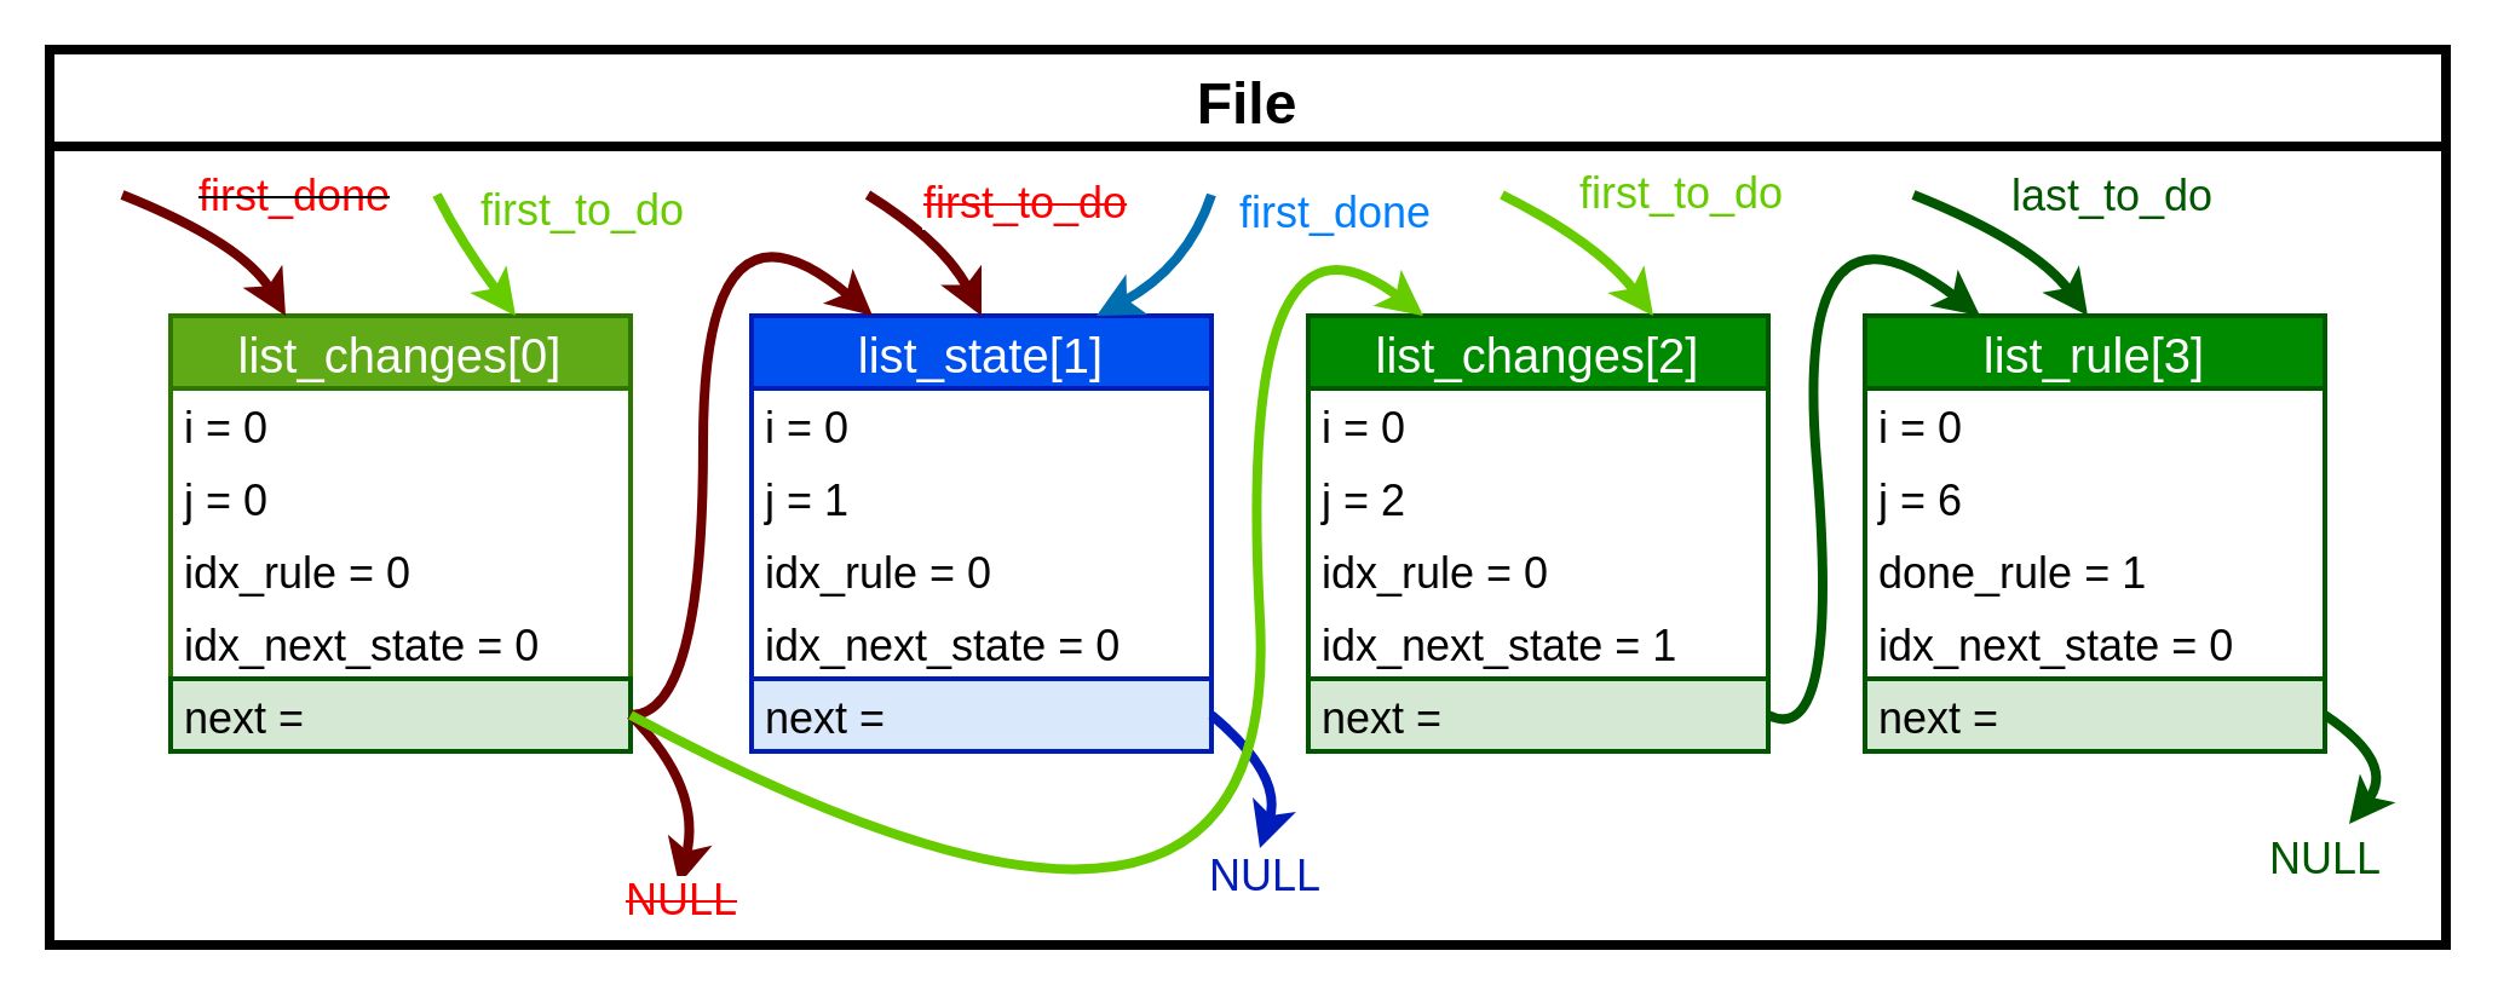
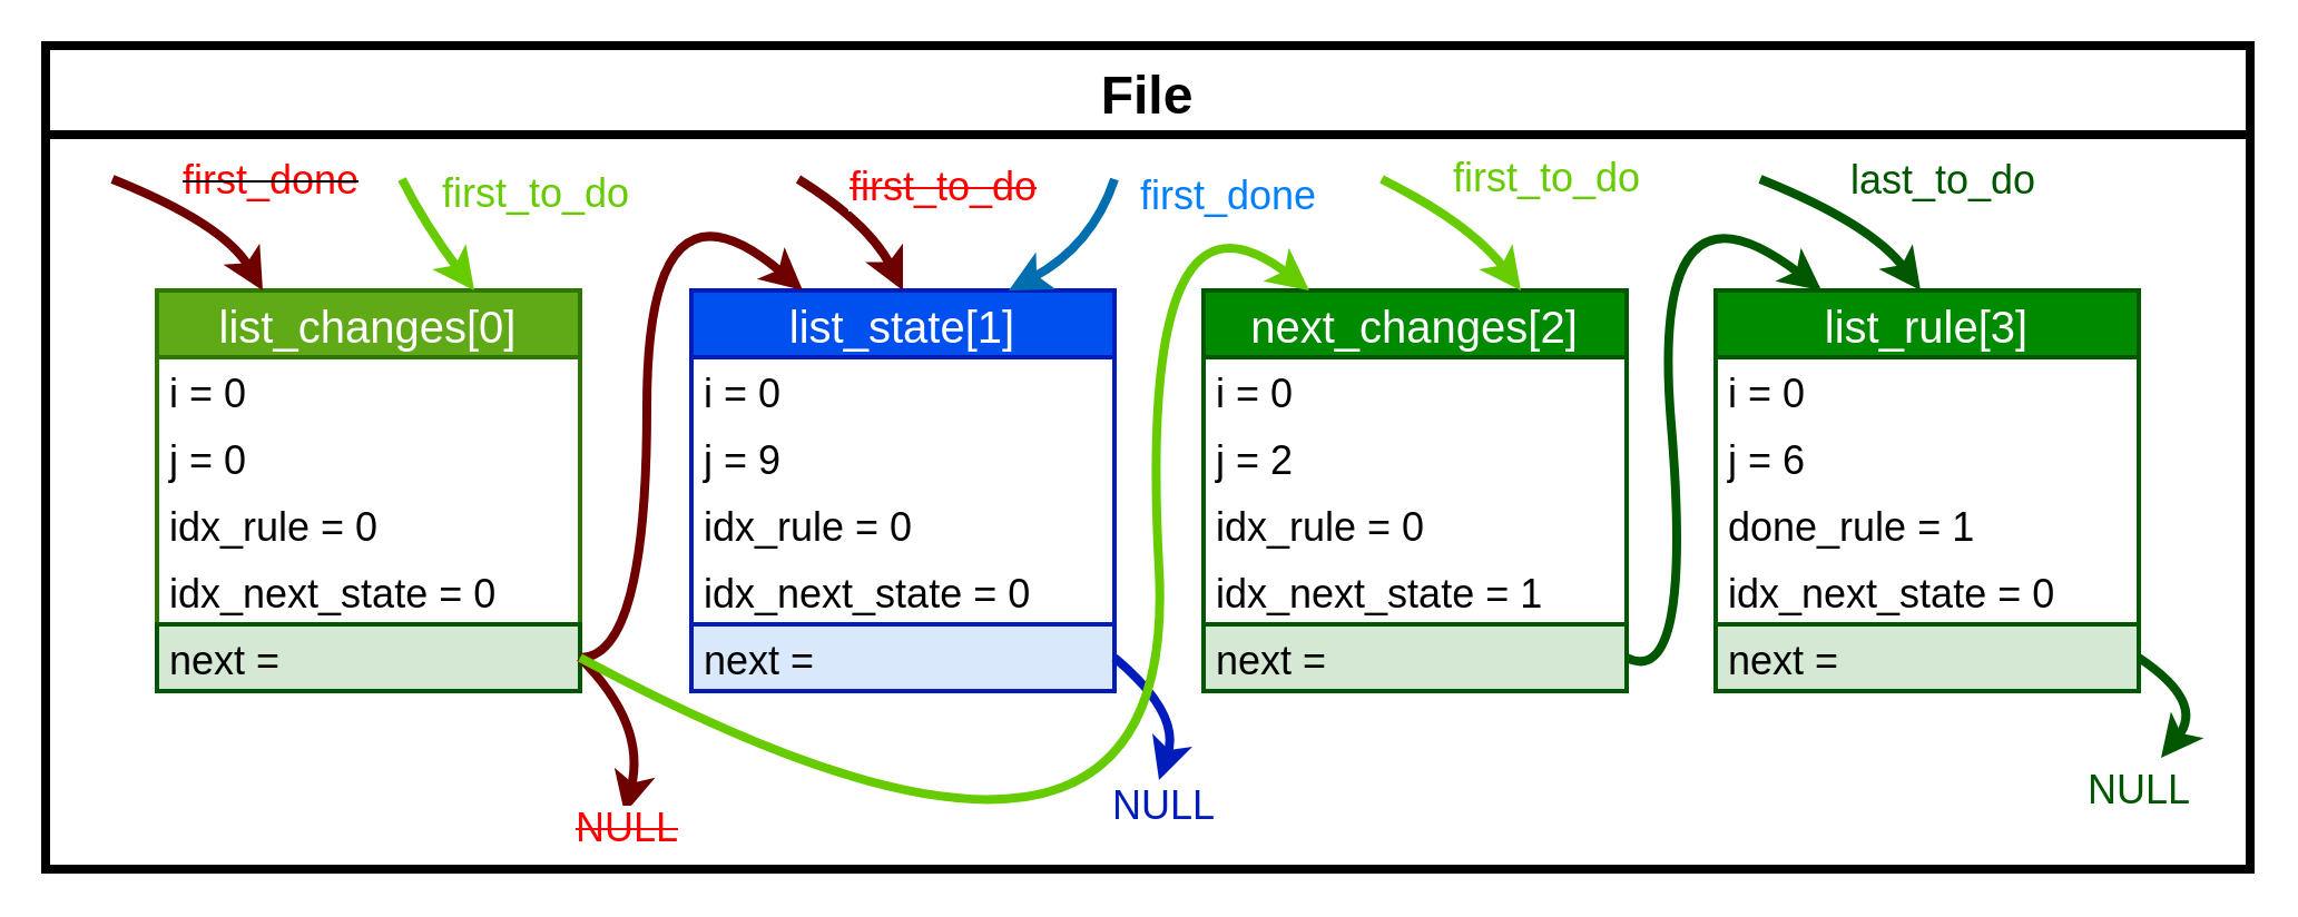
  <mxCell id="0" />
  <mxCell id="1" parent="0" />
  <mxCell id="2" value="File" style="swimlane;strokeWidth=4;fontSize=24;startSize=40;" parent="1" vertex="1"><mxGeometry x="20" y="20" width="990" height="370" as="geometry" /></mxCell>
  <mxCell id="3" value="list_changes[0]" style="swimlane;fontStyle=0;childLayout=stackLayout;horizontal=1;startSize=30;horizontalStack=0;resizeParent=1;resizeParentMax=0;resizeLast=0;collapsible=1;marginBottom=0;fontSize=20;strokeWidth=2;fillColor=#60a917;strokeColor=#2D7600;fontColor=#ffffff;" parent="2" vertex="1"><mxGeometry x="50" y="110" width="190" height="180" as="geometry" /></mxCell>
  <mxCell id="4" value="i = 0" style="text;strokeColor=none;fillColor=none;align=left;verticalAlign=middle;spacingLeft=4;spacingRight=4;overflow=hidden;points=[[0,0.5],[1,0.5]];portConstraint=eastwest;rotatable=0;fontSize=18;" parent="3" vertex="1"><mxGeometry y="30" width="190" height="30" as="geometry" /></mxCell>
  <mxCell id="5" value="j = 0" style="text;strokeColor=none;fillColor=none;align=left;verticalAlign=middle;spacingLeft=4;spacingRight=4;overflow=hidden;points=[[0,0.5],[1,0.5]];portConstraint=eastwest;rotatable=0;fontSize=18;" parent="3" vertex="1"><mxGeometry y="60" width="190" height="30" as="geometry" /></mxCell>
  <mxCell id="6" value="idx_rule = 0" style="text;strokeColor=none;fillColor=none;align=left;verticalAlign=middle;spacingLeft=4;spacingRight=4;overflow=hidden;points=[[0,0.5],[1,0.5]];portConstraint=eastwest;rotatable=0;fontSize=18;" parent="3" vertex="1"><mxGeometry y="90" width="190" height="30" as="geometry" /></mxCell>
  <mxCell id="7" value="idx_next_state = 0" style="text;strokeColor=none;fillColor=none;align=left;verticalAlign=middle;spacingLeft=4;spacingRight=4;overflow=hidden;points=[[0,0.5],[1,0.5]];portConstraint=eastwest;rotatable=0;fontSize=18;" parent="3" vertex="1"><mxGeometry y="120" width="190" height="30" as="geometry" /></mxCell>
  <mxCell id="8" value="next =" style="text;strokeColor=#005700;fillColor=#d5e8d4;align=left;verticalAlign=middle;spacingLeft=4;spacingRight=4;overflow=hidden;points=[[0,0.5],[1,0.5]];portConstraint=eastwest;rotatable=0;fontSize=18;strokeWidth=2;" vertex="1" parent="3"><mxGeometry y="150" width="190" height="30" as="geometry" /></mxCell>
- <mxCell id="9" value="list_changes[2]" style="swimlane;fontStyle=0;childLayout=stackLayout;horizontal=1;startSize=30;horizontalStack=0;resizeParent=1;resizeParentMax=0;resizeLast=0;collapsible=1;marginBottom=0;fontSize=20;strokeWidth=2;fillColor=#008a00;strokeColor=#005700;fontColor=#ffffff;" parent="2" vertex="1"><mxGeometry x="520" y="110" width="190" height="180" as="geometry" /></mxCell>
+ <mxCell id="9" value="next_changes[2]" style="swimlane;fontStyle=0;childLayout=stackLayout;horizontal=1;startSize=30;horizontalStack=0;resizeParent=1;resizeParentMax=0;resizeLast=0;collapsible=1;marginBottom=0;fontSize=20;strokeWidth=2;fillColor=#008a00;strokeColor=#005700;fontColor=#ffffff;" parent="2" vertex="1"><mxGeometry x="520" y="110" width="190" height="180" as="geometry" /></mxCell>
  <mxCell id="10" value="i = 0" style="text;strokeColor=none;fillColor=none;align=left;verticalAlign=middle;spacingLeft=4;spacingRight=4;overflow=hidden;points=[[0,0.5],[1,0.5]];portConstraint=eastwest;rotatable=0;fontSize=18;" parent="9" vertex="1"><mxGeometry y="30" width="190" height="30" as="geometry" /></mxCell>
  <mxCell id="11" value="j = 2" style="text;strokeColor=none;fillColor=none;align=left;verticalAlign=middle;spacingLeft=4;spacingRight=4;overflow=hidden;points=[[0,0.5],[1,0.5]];portConstraint=eastwest;rotatable=0;fontSize=18;" parent="9" vertex="1"><mxGeometry y="60" width="190" height="30" as="geometry" /></mxCell>
  <mxCell id="12" value="idx_rule = 0" style="text;strokeColor=none;fillColor=none;align=left;verticalAlign=middle;spacingLeft=4;spacingRight=4;overflow=hidden;points=[[0,0.5],[1,0.5]];portConstraint=eastwest;rotatable=0;fontSize=18;" parent="9" vertex="1"><mxGeometry y="90" width="190" height="30" as="geometry" /></mxCell>
  <mxCell id="13" value="idx_next_state = 1" style="text;strokeColor=none;fillColor=none;align=left;verticalAlign=middle;spacingLeft=4;spacingRight=4;overflow=hidden;points=[[0,0.5],[1,0.5]];portConstraint=eastwest;rotatable=0;fontSize=18;" parent="9" vertex="1"><mxGeometry y="120" width="190" height="30" as="geometry" /></mxCell>
  <mxCell id="14" value="next =" style="text;strokeColor=#005700;fillColor=#d5e8d4;align=left;verticalAlign=middle;spacingLeft=4;spacingRight=4;overflow=hidden;points=[[0,0.5],[1,0.5]];portConstraint=eastwest;rotatable=0;fontSize=18;strokeWidth=2;" parent="9" vertex="1"><mxGeometry y="150" width="190" height="30" as="geometry" /></mxCell>
  <mxCell id="15" value="list_rule[3]" style="swimlane;fontStyle=0;childLayout=stackLayout;horizontal=1;startSize=30;horizontalStack=0;resizeParent=1;resizeParentMax=0;resizeLast=0;collapsible=1;marginBottom=0;fontSize=20;strokeWidth=2;fillColor=#008a00;strokeColor=#005700;fontColor=#ffffff;" parent="2" vertex="1"><mxGeometry x="750" y="110" width="190" height="180" as="geometry" /></mxCell>
  <mxCell id="16" value="" style="curved=1;endArrow=classic;html=1;rounded=0;fontSize=18;strokeWidth=4;fillColor=#60a917;strokeColor=#005700;entryX=0.5;entryY=0;entryDx=0;entryDy=0;" parent="15" edge="1"><mxGeometry width="50" height="50" relative="1" as="geometry"><mxPoint x="20" y="-50" as="sourcePoint" /><mxPoint x="92" as="targetPoint" /><Array as="points"><mxPoint x="70" y="-30" /></Array></mxGeometry></mxCell>
  <mxCell id="17" value="&lt;font&gt;last_to_do&lt;/font&gt;" style="edgeLabel;html=1;align=center;verticalAlign=middle;resizable=0;points=[];fontSize=18;fontColor=#005700;" parent="16" vertex="1" connectable="0"><mxGeometry x="0.234" y="-6" relative="1" as="geometry"><mxPoint x="35" y="-25" as="offset" /></mxGeometry></mxCell>
  <mxCell id="18" value="i = 0" style="text;strokeColor=none;fillColor=none;align=left;verticalAlign=middle;spacingLeft=4;spacingRight=4;overflow=hidden;points=[[0,0.5],[1,0.5]];portConstraint=eastwest;rotatable=0;fontSize=18;" parent="15" vertex="1"><mxGeometry y="30" width="190" height="30" as="geometry" /></mxCell>
  <mxCell id="19" value="j = 6" style="text;strokeColor=none;fillColor=none;align=left;verticalAlign=middle;spacingLeft=4;spacingRight=4;overflow=hidden;points=[[0,0.5],[1,0.5]];portConstraint=eastwest;rotatable=0;fontSize=18;" parent="15" vertex="1"><mxGeometry y="60" width="190" height="30" as="geometry" /></mxCell>
  <mxCell id="20" value="done_rule = 1" style="text;strokeColor=none;fillColor=none;align=left;verticalAlign=middle;spacingLeft=4;spacingRight=4;overflow=hidden;points=[[0,0.5],[1,0.5]];portConstraint=eastwest;rotatable=0;fontSize=18;" parent="15" vertex="1"><mxGeometry y="90" width="190" height="30" as="geometry" /></mxCell>
  <mxCell id="21" value="idx_next_state = 0" style="text;strokeColor=none;fillColor=none;align=left;verticalAlign=middle;spacingLeft=4;spacingRight=4;overflow=hidden;points=[[0,0.5],[1,0.5]];portConstraint=eastwest;rotatable=0;fontSize=18;" parent="15" vertex="1"><mxGeometry y="120" width="190" height="30" as="geometry" /></mxCell>
  <mxCell id="22" value="next =" style="text;strokeColor=#005700;fillColor=#d5e8d4;align=left;verticalAlign=middle;spacingLeft=4;spacingRight=4;overflow=hidden;points=[[0,0.5],[1,0.5]];portConstraint=eastwest;rotatable=0;fontSize=18;strokeWidth=2;" parent="15" vertex="1"><mxGeometry y="150" width="190" height="30" as="geometry" /></mxCell>
  <mxCell id="23" value="list_state[1]" style="swimlane;fontStyle=0;childLayout=stackLayout;horizontal=1;startSize=30;horizontalStack=0;resizeParent=1;resizeParentMax=0;resizeLast=0;collapsible=1;marginBottom=0;fontSize=20;strokeWidth=2;fillColor=#0050ef;strokeColor=#001DBC;fontColor=#ffffff;" parent="2" vertex="1"><mxGeometry x="290" y="110" width="190" height="180" as="geometry" /></mxCell>
  <mxCell id="24" value="i = 0" style="text;strokeColor=none;fillColor=none;align=left;verticalAlign=middle;spacingLeft=4;spacingRight=4;overflow=hidden;points=[[0,0.5],[1,0.5]];portConstraint=eastwest;rotatable=0;fontSize=18;" parent="23" vertex="1"><mxGeometry y="30" width="190" height="30" as="geometry" /></mxCell>
- <mxCell id="25" value="j = 1" style="text;strokeColor=none;fillColor=none;align=left;verticalAlign=middle;spacingLeft=4;spacingRight=4;overflow=hidden;points=[[0,0.5],[1,0.5]];portConstraint=eastwest;rotatable=0;fontSize=18;" parent="23" vertex="1"><mxGeometry y="60" width="190" height="30" as="geometry" /></mxCell>
+ <mxCell id="25" value="j = 9" style="text;strokeColor=none;fillColor=none;align=left;verticalAlign=middle;spacingLeft=4;spacingRight=4;overflow=hidden;points=[[0,0.5],[1,0.5]];portConstraint=eastwest;rotatable=0;fontSize=18;" parent="23" vertex="1"><mxGeometry y="60" width="190" height="30" as="geometry" /></mxCell>
  <mxCell id="26" value="idx_rule = 0" style="text;strokeColor=none;fillColor=none;align=left;verticalAlign=middle;spacingLeft=4;spacingRight=4;overflow=hidden;points=[[0,0.5],[1,0.5]];portConstraint=eastwest;rotatable=0;fontSize=18;" parent="23" vertex="1"><mxGeometry y="90" width="190" height="30" as="geometry" /></mxCell>
  <mxCell id="27" value="idx_next_state = 0" style="text;strokeColor=none;fillColor=none;align=left;verticalAlign=middle;spacingLeft=4;spacingRight=4;overflow=hidden;points=[[0,0.5],[1,0.5]];portConstraint=eastwest;rotatable=0;fontSize=18;" parent="23" vertex="1"><mxGeometry y="120" width="190" height="30" as="geometry" /></mxCell>
  <mxCell id="28" value="next =" style="text;strokeColor=#001DBC;fillColor=#dae8fc;align=left;verticalAlign=middle;spacingLeft=4;spacingRight=4;overflow=hidden;points=[[0,0.5],[1,0.5]];portConstraint=eastwest;rotatable=0;fontSize=18;strokeWidth=2;" parent="23" vertex="1"><mxGeometry y="150" width="190" height="30" as="geometry" /></mxCell>
  <mxCell id="29" value="" style="curved=1;endArrow=classic;html=1;rounded=0;fontSize=18;strokeWidth=4;fillColor=#60a917;strokeColor=#005700;exitX=1;exitY=0.5;exitDx=0;exitDy=0;" parent="2" source="22" edge="1"><mxGeometry width="50" height="50" relative="1" as="geometry"><mxPoint x="940" y="280" as="sourcePoint" /><mxPoint x="950" y="320" as="targetPoint" /><Array as="points"><mxPoint x="970" y="295" /></Array></mxGeometry></mxCell>
  <mxCell id="30" value="&lt;font&gt;NULL&lt;/font&gt;" style="edgeLabel;html=1;align=center;verticalAlign=middle;resizable=0;points=[];fontSize=18;fontColor=#005700;" parent="29" vertex="1" connectable="0"><mxGeometry x="0.234" y="-6" relative="1" as="geometry"><mxPoint x="-22" y="39" as="offset" /></mxGeometry></mxCell>
  <mxCell id="31" value="" style="curved=1;endArrow=classic;html=1;rounded=0;fontSize=18;strokeWidth=4;fillColor=#60a917;strokeColor=#005700;entryX=0.25;entryY=0;entryDx=0;entryDy=0;exitX=1;exitY=0.5;exitDx=0;exitDy=0;" parent="2" source="14" target="15" edge="1"><mxGeometry width="50" height="50" relative="1" as="geometry"><mxPoint x="780" y="70" as="sourcePoint" /><mxPoint x="852" y="120" as="targetPoint" /><Array as="points"><mxPoint x="740" y="290" /><mxPoint x="720" y="50" /></Array></mxGeometry></mxCell>
  <mxCell id="32" value="&lt;font color=&quot;#66cc00&quot;&gt;&lt;br&gt;&lt;/font&gt;" style="edgeLabel;html=1;align=center;verticalAlign=middle;resizable=0;points=[];fontSize=18;" parent="31" vertex="1" connectable="0"><mxGeometry x="0.234" y="-6" relative="1" as="geometry"><mxPoint x="35" y="-25" as="offset" /></mxGeometry></mxCell>
  <mxCell id="33" value="" style="curved=1;endArrow=classic;html=1;rounded=0;fontSize=18;strokeWidth=4;fillColor=#a20025;strokeColor=#6F0000;entryX=0.5;entryY=0;entryDx=0;entryDy=0;" parent="2" target="23" edge="1"><mxGeometry width="50" height="50" relative="1" as="geometry"><mxPoint x="338" y="60" as="sourcePoint" /><mxPoint x="410" y="110" as="targetPoint" /><Array as="points"><mxPoint x="370" y="80" /></Array></mxGeometry></mxCell>
  <mxCell id="34" value="&lt;font color=&quot;#ff0000&quot;&gt;&lt;strike&gt;first_to_do&lt;/strike&gt;&lt;/font&gt;" style="edgeLabel;html=1;align=center;verticalAlign=middle;resizable=0;points=[];fontSize=18;" parent="33" vertex="1" connectable="0"><mxGeometry x="0.234" y="-6" relative="1" as="geometry"><mxPoint x="35" y="-25" as="offset" /></mxGeometry></mxCell>
  <mxCell id="35" value="" style="curved=1;endArrow=classic;html=1;rounded=0;fontSize=18;strokeWidth=4;fillColor=#a20025;strokeColor=#6F0000;entryX=0.25;entryY=0;entryDx=0;entryDy=0;" parent="2" target="3" edge="1"><mxGeometry width="50" height="50" relative="1" as="geometry"><mxPoint x="30" y="60" as="sourcePoint" /><mxPoint x="220" y="110" as="targetPoint" /><Array as="points"><mxPoint x="80" y="80" /></Array></mxGeometry></mxCell>
  <mxCell id="36" value="&lt;strike&gt;&lt;font color=&quot;#ff0000&quot;&gt;first_done&lt;/font&gt;&lt;/strike&gt;" style="edgeLabel;html=1;align=center;verticalAlign=middle;resizable=0;points=[];fontSize=18;" parent="35" vertex="1" connectable="0"><mxGeometry x="0.234" y="-6" relative="1" as="geometry"><mxPoint x="25" y="-24" as="offset" /></mxGeometry></mxCell>
  <mxCell id="37" value="" style="curved=1;endArrow=classic;html=1;rounded=0;fontSize=18;strokeWidth=4;fillColor=#0050ef;strokeColor=#001DBC;exitX=1;exitY=0.5;exitDx=0;exitDy=0;" parent="2" edge="1"><mxGeometry width="50" height="50" relative="1" as="geometry"><mxPoint x="480" y="275" as="sourcePoint" /><mxPoint x="500" y="330" as="targetPoint" /><Array as="points"><mxPoint x="510" y="300" /></Array></mxGeometry></mxCell>
  <mxCell id="38" value="&lt;font color=&quot;#001dbc&quot;&gt;NULL&lt;/font&gt;" style="edgeLabel;html=1;align=center;verticalAlign=middle;resizable=0;points=[];fontSize=18;" parent="37" vertex="1" connectable="0"><mxGeometry x="0.234" y="-6" relative="1" as="geometry"><mxPoint x="-1" y="39" as="offset" /></mxGeometry></mxCell>
  <mxCell id="39" value="" style="curved=1;endArrow=classic;html=1;rounded=0;fontSize=18;strokeWidth=4;fillColor=#60a917;strokeColor=#66CC00;entryX=0.75;entryY=0;entryDx=0;entryDy=0;" parent="2" target="9" edge="1"><mxGeometry width="50" height="50" relative="1" as="geometry"><mxPoint x="600" y="60" as="sourcePoint" /><mxPoint x="657" y="110" as="targetPoint" /><Array as="points"><mxPoint x="640" y="80" /></Array></mxGeometry></mxCell>
  <mxCell id="40" value="&lt;font color=&quot;#66cc00&quot;&gt;first_to_do&lt;/font&gt;" style="edgeLabel;html=1;align=center;verticalAlign=middle;resizable=0;points=[];fontSize=18;" parent="39" vertex="1" connectable="0"><mxGeometry x="0.234" y="-6" relative="1" as="geometry"><mxPoint x="35" y="-29" as="offset" /></mxGeometry></mxCell>
  <mxCell id="41" value="" style="curved=1;endArrow=classic;html=1;rounded=0;fontSize=18;strokeWidth=4;fillColor=#a20025;strokeColor=#6F0000;exitX=1;exitY=0.5;exitDx=0;exitDy=0;" parent="2" edge="1"><mxGeometry width="50" height="50" relative="1" as="geometry"><mxPoint x="240" y="275" as="sourcePoint" /><mxPoint x="340" y="110" as="targetPoint" /><Array as="points"><mxPoint x="270" y="275" /><mxPoint x="270" y="50" /></Array></mxGeometry></mxCell>
  <mxCell id="42" value="" style="curved=1;endArrow=classic;html=1;rounded=0;fontSize=18;strokeWidth=4;fillColor=#a20025;strokeColor=#6F0000;exitX=1;exitY=0.5;exitDx=0;exitDy=0;" parent="2" edge="1"><mxGeometry width="50" height="50" relative="1" as="geometry"><mxPoint x="240" y="275" as="sourcePoint" /><mxPoint x="260" y="345" as="targetPoint" /><Array as="points"><mxPoint x="270" y="305" /></Array></mxGeometry></mxCell>
  <mxCell id="43" value="&lt;font color=&quot;#ff0000&quot;&gt;&lt;strike&gt;NULL&lt;/strike&gt;&lt;/font&gt;" style="edgeLabel;html=1;align=center;verticalAlign=middle;resizable=0;points=[];fontSize=18;" parent="42" vertex="1" connectable="0"><mxGeometry x="0.234" y="-6" relative="1" as="geometry"><mxPoint x="-1" y="39" as="offset" /></mxGeometry></mxCell>
  <mxCell id="44" value="" style="curved=1;endArrow=classic;html=1;rounded=0;fontSize=18;strokeWidth=4;fillColor=#60a917;strokeColor=#66CC00;entryX=0.25;entryY=0;entryDx=0;entryDy=0;exitX=1;exitY=0.5;exitDx=0;exitDy=0;" edge="1" parent="2" source="8" target="9"><mxGeometry width="50" height="50" relative="1" as="geometry"><mxPoint x="330" y="320" as="sourcePoint" /><mxPoint x="682.5" y="130" as="targetPoint" /><Array as="points"><mxPoint x="510" y="420" /><mxPoint x="490" y="50" /></Array></mxGeometry></mxCell>
  <mxCell id="45" value="" style="curved=1;endArrow=classic;html=1;rounded=0;fontSize=18;strokeWidth=4;fillColor=#60a917;strokeColor=#66CC00;entryX=0.75;entryY=0;entryDx=0;entryDy=0;" edge="1" parent="1" target="3"><mxGeometry width="50" height="50" relative="1" as="geometry"><mxPoint x="180" y="80" as="sourcePoint" /><mxPoint x="210" y="120" as="targetPoint" /><Array as="points"><mxPoint x="190" y="100" /></Array></mxGeometry></mxCell>
  <mxCell id="46" value="&lt;font color=&quot;#66cc00&quot;&gt;first_to_do&lt;/font&gt;" style="edgeLabel;html=1;align=center;verticalAlign=middle;resizable=0;points=[];fontSize=18;" vertex="1" connectable="0" parent="45"><mxGeometry x="0.234" y="-6" relative="1" as="geometry"><mxPoint x="46" y="-29" as="offset" /></mxGeometry></mxCell>
  <mxCell id="47" value="" style="curved=1;endArrow=classic;html=1;rounded=0;fontSize=18;strokeWidth=4;fillColor=#1ba1e2;strokeColor=#006EAF;entryX=0.75;entryY=0;entryDx=0;entryDy=0;" edge="1" parent="1" target="23"><mxGeometry width="50" height="50" relative="1" as="geometry"><mxPoint x="500" y="80" as="sourcePoint" /><mxPoint x="127.5" y="140" as="targetPoint" /><Array as="points"><mxPoint x="490" y="110" /></Array></mxGeometry></mxCell>
  <mxCell id="48" value="&lt;font color=&quot;#007fff&quot;&gt;first_done&lt;/font&gt;" style="edgeLabel;html=1;align=center;verticalAlign=middle;resizable=0;points=[];fontSize=18;" vertex="1" connectable="0" parent="47"><mxGeometry x="0.234" y="-6" relative="1" as="geometry"><mxPoint x="76" y="-24" as="offset" /></mxGeometry></mxCell>
